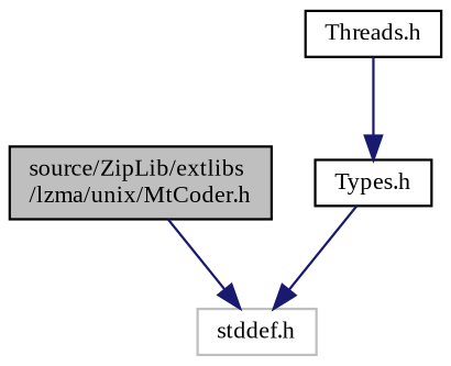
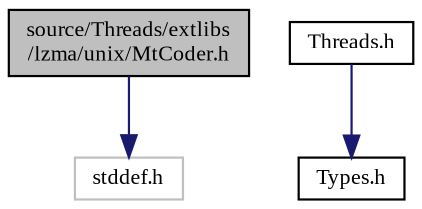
  digraph {
    fontname="Liberation Serif"
    node [color=black fillcolor=white fontname="Liberation Serif" fontsize=10 shape=record style=filled]
    edge [color=midnightblue fontname="Liberation Serif" fontsize=10 labelfontname=Helvetica labelfontsize=10 style=solid]
-   n1 [fillcolor=grey75 fontcolor=black height=0.2 label="source/ZipLib/extlibs\l/lzma/unix/MtCoder.h" width=0.4]
+   n1 [fillcolor=grey75 fontcolor=black height=0.2 label="source/Threads/extlibs\l/lzma/unix/MtCoder.h" width=0.4]
    n2 [color=grey75 height=0.2 label="stddef.h" width=0.4]
    n3 [height=0.2 label="Threads.h" width=0.4]
    n4 [height=0.2 label="Types.h" width=0.4]
    n1 -> n2
    n3 -> n4
-   n4 -> n2
  }
